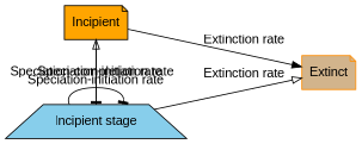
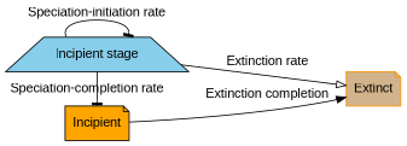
  digraph {
    fontname="Liberation Sans"
    rankdir=LR
    node [color=black fontname="Liberation Sans" shape=note style=filled]
    edge [arrowhead=tee fontname="Liberation Sans"]
    n1 [fillcolor=skyblue label="Incipient stage" shape=trapezium]
    n2 [fillcolor=orange label=Incipient]
    n3 [color=darkorange fillcolor=tan label=Extinct]
    subgraph sub_1 {
      rank=same
      n1
      n2
    }
    n1 -> n1 [label="Speciation-initiation rate"]
-   n1 -> n2 [arrowhead=onormal label="Speciation-completion rate"]
+   n1 -> n2 [label="Speciation-completion rate"]
    n1 -> n3 [arrowhead=onormal label="Extinction rate"]
-   n2 -> n1 [label="Speciation-initiation rate"]
-   n2 -> n3 [arrowhead=normal label="Extinction rate"]
+   n2 -> n3 [arrowhead=normal label="Extinction completion"]
  }
